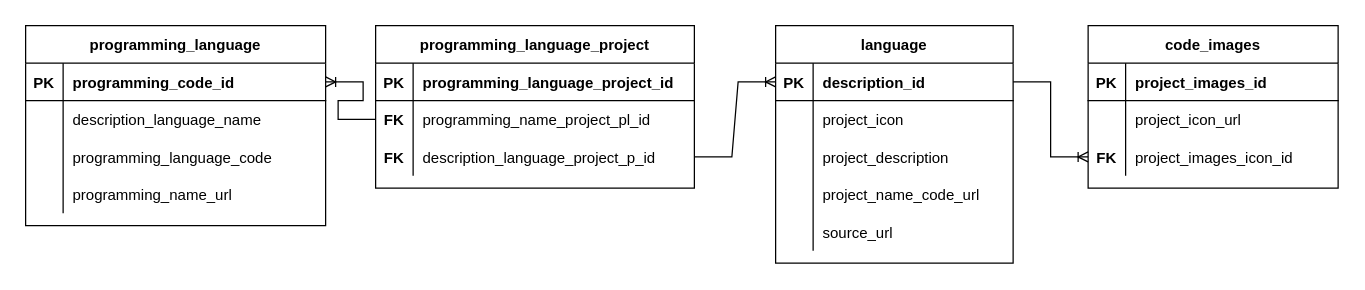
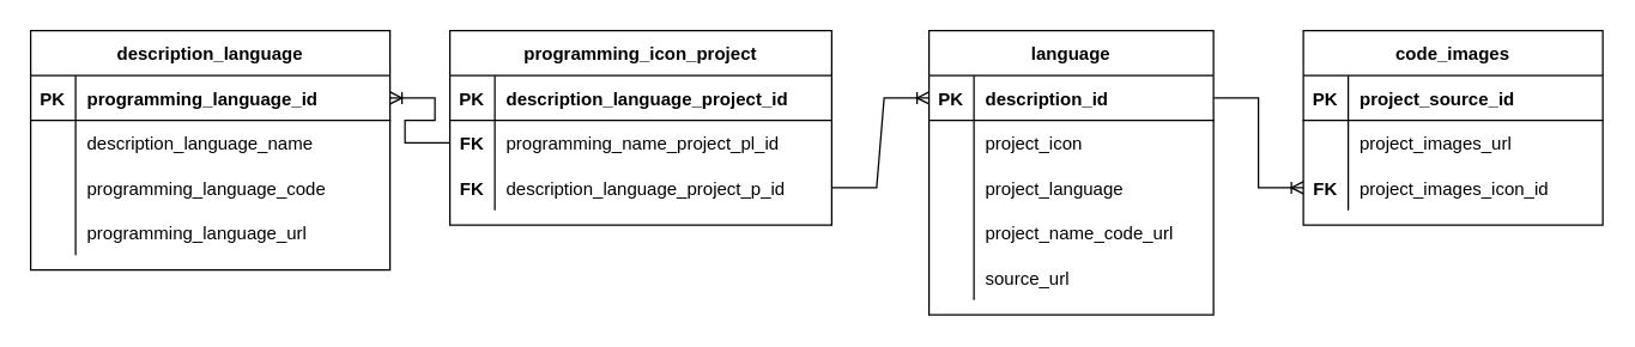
  <mxCell id="0" />
  <mxCell id="1" parent="0" />
  <mxCell id="2" value="language" style="shape=table;startSize=30;container=1;collapsible=1;childLayout=tableLayout;fixedRows=1;rowLines=0;fontStyle=1;align=center;resizeLast=1;" parent="1" vertex="1"><mxGeometry x="620" y="20" width="190" height="190" as="geometry" /></mxCell>
  <mxCell id="3" value="" style="shape=tableRow;horizontal=0;startSize=0;swimlaneHead=0;swimlaneBody=0;fillColor=none;collapsible=0;dropTarget=0;points=[[0,0.5],[1,0.5]];portConstraint=eastwest;top=0;left=0;right=0;bottom=1;" parent="2" vertex="1"><mxGeometry y="30" width="190" height="30" as="geometry" /></mxCell>
  <mxCell id="4" value="PK" style="shape=partialRectangle;connectable=0;fillColor=none;top=0;left=0;bottom=0;right=0;fontStyle=1;overflow=hidden;" parent="3" vertex="1"><mxGeometry width="30" height="30" as="geometry"><mxRectangle width="30" height="30" as="alternateBounds" /></mxGeometry></mxCell>
  <mxCell id="5" value="description_id" style="shape=partialRectangle;connectable=0;fillColor=none;top=0;left=0;bottom=0;right=0;align=left;spacingLeft=6;fontStyle=1;overflow=hidden;" parent="3" vertex="1"><mxGeometry x="30" width="160" height="30" as="geometry"><mxRectangle width="160" height="30" as="alternateBounds" /></mxGeometry></mxCell>
  <mxCell id="6" value="" style="shape=tableRow;horizontal=0;startSize=0;swimlaneHead=0;swimlaneBody=0;fillColor=none;collapsible=0;dropTarget=0;points=[[0,0.5],[1,0.5]];portConstraint=eastwest;top=0;left=0;right=0;bottom=0;" parent="2" vertex="1"><mxGeometry y="60" width="190" height="30" as="geometry" /></mxCell>
  <mxCell id="7" value="" style="shape=partialRectangle;connectable=0;fillColor=none;top=0;left=0;bottom=0;right=0;editable=1;overflow=hidden;" parent="6" vertex="1"><mxGeometry width="30" height="30" as="geometry"><mxRectangle width="30" height="30" as="alternateBounds" /></mxGeometry></mxCell>
  <mxCell id="8" value="project_icon" style="shape=partialRectangle;connectable=0;fillColor=none;top=0;left=0;bottom=0;right=0;align=left;spacingLeft=6;overflow=hidden;" parent="6" vertex="1"><mxGeometry x="30" width="160" height="30" as="geometry"><mxRectangle width="160" height="30" as="alternateBounds" /></mxGeometry></mxCell>
  <mxCell id="9" value="" style="shape=tableRow;horizontal=0;startSize=0;swimlaneHead=0;swimlaneBody=0;fillColor=none;collapsible=0;dropTarget=0;points=[[0,0.5],[1,0.5]];portConstraint=eastwest;top=0;left=0;right=0;bottom=0;" parent="2" vertex="1"><mxGeometry y="90" width="190" height="30" as="geometry" /></mxCell>
  <mxCell id="10" value="" style="shape=partialRectangle;connectable=0;fillColor=none;top=0;left=0;bottom=0;right=0;editable=1;overflow=hidden;" parent="9" vertex="1"><mxGeometry width="30" height="30" as="geometry"><mxRectangle width="30" height="30" as="alternateBounds" /></mxGeometry></mxCell>
- <mxCell id="11" value="project_description" style="shape=partialRectangle;connectable=0;fillColor=none;top=0;left=0;bottom=0;right=0;align=left;spacingLeft=6;overflow=hidden;" parent="9" vertex="1"><mxGeometry x="30" width="160" height="30" as="geometry"><mxRectangle width="160" height="30" as="alternateBounds" /></mxGeometry></mxCell>
+ <mxCell id="11" value="project_language" style="shape=partialRectangle;connectable=0;fillColor=none;top=0;left=0;bottom=0;right=0;align=left;spacingLeft=6;overflow=hidden;" parent="9" vertex="1"><mxGeometry x="30" width="160" height="30" as="geometry"><mxRectangle width="160" height="30" as="alternateBounds" /></mxGeometry></mxCell>
  <mxCell id="12" value="" style="shape=tableRow;horizontal=0;startSize=0;swimlaneHead=0;swimlaneBody=0;fillColor=none;collapsible=0;dropTarget=0;points=[[0,0.5],[1,0.5]];portConstraint=eastwest;top=0;left=0;right=0;bottom=0;" parent="2" vertex="1"><mxGeometry y="120" width="190" height="30" as="geometry" /></mxCell>
  <mxCell id="13" value="" style="shape=partialRectangle;connectable=0;fillColor=none;top=0;left=0;bottom=0;right=0;editable=1;overflow=hidden;" parent="12" vertex="1"><mxGeometry width="30" height="30" as="geometry"><mxRectangle width="30" height="30" as="alternateBounds" /></mxGeometry></mxCell>
  <mxCell id="14" value="project_name_code_url" style="shape=partialRectangle;connectable=0;fillColor=none;top=0;left=0;bottom=0;right=0;align=left;spacingLeft=6;overflow=hidden;" parent="12" vertex="1"><mxGeometry x="30" width="160" height="30" as="geometry"><mxRectangle width="160" height="30" as="alternateBounds" /></mxGeometry></mxCell>
  <mxCell id="15" style="shape=tableRow;horizontal=0;startSize=0;swimlaneHead=0;swimlaneBody=0;fillColor=none;collapsible=0;dropTarget=0;points=[[0,0.5],[1,0.5]];portConstraint=eastwest;top=0;left=0;right=0;bottom=0;" vertex="1" parent="2"><mxGeometry y="150" width="190" height="30" as="geometry" /></mxCell>
  <mxCell id="16" style="shape=partialRectangle;connectable=0;fillColor=none;top=0;left=0;bottom=0;right=0;editable=1;overflow=hidden;" vertex="1" parent="15"><mxGeometry width="30" height="30" as="geometry"><mxRectangle width="30" height="30" as="alternateBounds" /></mxGeometry></mxCell>
  <mxCell id="17" value="source_url" style="shape=partialRectangle;connectable=0;fillColor=none;top=0;left=0;bottom=0;right=0;align=left;spacingLeft=6;overflow=hidden;" vertex="1" parent="15"><mxGeometry x="30" width="160" height="30" as="geometry"><mxRectangle width="160" height="30" as="alternateBounds" /></mxGeometry></mxCell>
  <mxCell id="18" value="code_images" style="shape=table;startSize=30;container=1;collapsible=1;childLayout=tableLayout;fixedRows=1;rowLines=0;fontStyle=1;align=center;resizeLast=1;" vertex="1" parent="1"><mxGeometry x="870" y="20" width="200" height="130" as="geometry" /></mxCell>
  <mxCell id="19" value="" style="shape=tableRow;horizontal=0;startSize=0;swimlaneHead=0;swimlaneBody=0;fillColor=none;collapsible=0;dropTarget=0;points=[[0,0.5],[1,0.5]];portConstraint=eastwest;top=0;left=0;right=0;bottom=1;" vertex="1" parent="18"><mxGeometry y="30" width="200" height="30" as="geometry" /></mxCell>
  <mxCell id="20" value="PK" style="shape=partialRectangle;connectable=0;fillColor=none;top=0;left=0;bottom=0;right=0;fontStyle=1;overflow=hidden;" vertex="1" parent="19"><mxGeometry width="30" height="30" as="geometry"><mxRectangle width="30" height="30" as="alternateBounds" /></mxGeometry></mxCell>
- <mxCell id="21" value="project_images_id" style="shape=partialRectangle;connectable=0;fillColor=none;top=0;left=0;bottom=0;right=0;align=left;spacingLeft=6;fontStyle=1;overflow=hidden;" vertex="1" parent="19"><mxGeometry x="30" width="170" height="30" as="geometry"><mxRectangle width="170" height="30" as="alternateBounds" /></mxGeometry></mxCell>
+ <mxCell id="21" value="project_source_id" style="shape=partialRectangle;connectable=0;fillColor=none;top=0;left=0;bottom=0;right=0;align=left;spacingLeft=6;fontStyle=1;overflow=hidden;" vertex="1" parent="19"><mxGeometry x="30" width="170" height="30" as="geometry"><mxRectangle width="170" height="30" as="alternateBounds" /></mxGeometry></mxCell>
  <mxCell id="22" value="" style="shape=tableRow;horizontal=0;startSize=0;swimlaneHead=0;swimlaneBody=0;fillColor=none;collapsible=0;dropTarget=0;points=[[0,0.5],[1,0.5]];portConstraint=eastwest;top=0;left=0;right=0;bottom=0;" vertex="1" parent="18"><mxGeometry y="60" width="200" height="30" as="geometry" /></mxCell>
  <mxCell id="23" value="" style="shape=partialRectangle;connectable=0;fillColor=none;top=0;left=0;bottom=0;right=0;editable=1;overflow=hidden;" vertex="1" parent="22"><mxGeometry width="30" height="30" as="geometry"><mxRectangle width="30" height="30" as="alternateBounds" /></mxGeometry></mxCell>
- <mxCell id="24" value="project_icon_url" style="shape=partialRectangle;connectable=0;fillColor=none;top=0;left=0;bottom=0;right=0;align=left;spacingLeft=6;overflow=hidden;" vertex="1" parent="22"><mxGeometry x="30" width="170" height="30" as="geometry"><mxRectangle width="170" height="30" as="alternateBounds" /></mxGeometry></mxCell>
+ <mxCell id="24" value="project_images_url" style="shape=partialRectangle;connectable=0;fillColor=none;top=0;left=0;bottom=0;right=0;align=left;spacingLeft=6;overflow=hidden;" vertex="1" parent="22"><mxGeometry x="30" width="170" height="30" as="geometry"><mxRectangle width="170" height="30" as="alternateBounds" /></mxGeometry></mxCell>
  <mxCell id="25" style="shape=tableRow;horizontal=0;startSize=0;swimlaneHead=0;swimlaneBody=0;fillColor=none;collapsible=0;dropTarget=0;points=[[0,0.5],[1,0.5]];portConstraint=eastwest;top=0;left=0;right=0;bottom=0;" vertex="1" parent="18"><mxGeometry y="90" width="200" height="30" as="geometry" /></mxCell>
  <mxCell id="26" value="FK" style="shape=partialRectangle;connectable=0;fillColor=none;top=0;left=0;bottom=0;right=0;editable=1;overflow=hidden;fontStyle=1" vertex="1" parent="25"><mxGeometry width="30" height="30" as="geometry"><mxRectangle width="30" height="30" as="alternateBounds" /></mxGeometry></mxCell>
  <mxCell id="27" value="project_images_icon_id" style="shape=partialRectangle;connectable=0;fillColor=none;top=0;left=0;bottom=0;right=0;align=left;spacingLeft=6;overflow=hidden;" vertex="1" parent="25"><mxGeometry x="30" width="170" height="30" as="geometry"><mxRectangle width="170" height="30" as="alternateBounds" /></mxGeometry></mxCell>
  <mxCell id="28" value="" style="edgeStyle=entityRelationEdgeStyle;fontSize=12;html=1;endArrow=ERoneToMany;rounded=0;entryX=0;entryY=0.5;entryDx=0;entryDy=0;exitX=1;exitY=0.5;exitDx=0;exitDy=0;" edge="1" parent="1" source="3" target="25"><mxGeometry width="100" height="100" relative="1" as="geometry"><mxPoint x="660" y="40" as="sourcePoint" /><mxPoint x="760" as="targetPoint" y="-60" /></mxGeometry></mxCell>
- <mxCell id="29" value="programming_language" style="shape=table;startSize=30;container=1;collapsible=1;childLayout=tableLayout;fixedRows=1;rowLines=0;fontStyle=1;align=center;resizeLast=1;" vertex="1" parent="1"><mxGeometry x="20" y="20" width="240" height="160" as="geometry" /></mxCell>
+ <mxCell id="29" value="description_language" style="shape=table;startSize=30;container=1;collapsible=1;childLayout=tableLayout;fixedRows=1;rowLines=0;fontStyle=1;align=center;resizeLast=1;" vertex="1" parent="1"><mxGeometry x="20" y="20" width="240" height="160" as="geometry" /></mxCell>
  <mxCell id="30" value="" style="shape=tableRow;horizontal=0;startSize=0;swimlaneHead=0;swimlaneBody=0;fillColor=none;collapsible=0;dropTarget=0;points=[[0,0.5],[1,0.5]];portConstraint=eastwest;top=0;left=0;right=0;bottom=1;" vertex="1" parent="29"><mxGeometry y="30" width="240" height="30" as="geometry" /></mxCell>
  <mxCell id="31" value="PK" style="shape=partialRectangle;connectable=0;fillColor=none;top=0;left=0;bottom=0;right=0;fontStyle=1;overflow=hidden;" vertex="1" parent="30"><mxGeometry width="30" height="30" as="geometry"><mxRectangle width="30" height="30" as="alternateBounds" /></mxGeometry></mxCell>
- <mxCell id="32" value="programming_code_id" style="shape=partialRectangle;connectable=0;fillColor=none;top=0;left=0;bottom=0;right=0;align=left;spacingLeft=6;fontStyle=1;overflow=hidden;" vertex="1" parent="30"><mxGeometry x="30" width="210" height="30" as="geometry"><mxRectangle width="210" height="30" as="alternateBounds" /></mxGeometry></mxCell>
+ <mxCell id="32" value="programming_language_id" style="shape=partialRectangle;connectable=0;fillColor=none;top=0;left=0;bottom=0;right=0;align=left;spacingLeft=6;fontStyle=1;overflow=hidden;" vertex="1" parent="30"><mxGeometry x="30" width="210" height="30" as="geometry"><mxRectangle width="210" height="30" as="alternateBounds" /></mxGeometry></mxCell>
  <mxCell id="33" value="" style="shape=tableRow;horizontal=0;startSize=0;swimlaneHead=0;swimlaneBody=0;fillColor=none;collapsible=0;dropTarget=0;points=[[0,0.5],[1,0.5]];portConstraint=eastwest;top=0;left=0;right=0;bottom=0;" vertex="1" parent="29"><mxGeometry y="60" width="240" height="30" as="geometry" /></mxCell>
  <mxCell id="34" value="" style="shape=partialRectangle;connectable=0;fillColor=none;top=0;left=0;bottom=0;right=0;editable=1;overflow=hidden;" vertex="1" parent="33"><mxGeometry width="30" height="30" as="geometry"><mxRectangle width="30" height="30" as="alternateBounds" /></mxGeometry></mxCell>
  <mxCell id="35" value="description_language_name" style="shape=partialRectangle;connectable=0;fillColor=none;top=0;left=0;bottom=0;right=0;align=left;spacingLeft=6;overflow=hidden;" vertex="1" parent="33"><mxGeometry x="30" width="210" height="30" as="geometry"><mxRectangle width="210" height="30" as="alternateBounds" /></mxGeometry></mxCell>
  <mxCell id="36" value="" style="shape=tableRow;horizontal=0;startSize=0;swimlaneHead=0;swimlaneBody=0;fillColor=none;collapsible=0;dropTarget=0;points=[[0,0.5],[1,0.5]];portConstraint=eastwest;top=0;left=0;right=0;bottom=0;" vertex="1" parent="29"><mxGeometry y="90" width="240" height="30" as="geometry" /></mxCell>
  <mxCell id="37" value="" style="shape=partialRectangle;connectable=0;fillColor=none;top=0;left=0;bottom=0;right=0;editable=1;overflow=hidden;" vertex="1" parent="36"><mxGeometry width="30" height="30" as="geometry"><mxRectangle width="30" height="30" as="alternateBounds" /></mxGeometry></mxCell>
  <mxCell id="38" value="programming_language_code" style="shape=partialRectangle;connectable=0;fillColor=none;top=0;left=0;bottom=0;right=0;align=left;spacingLeft=6;overflow=hidden;" vertex="1" parent="36"><mxGeometry x="30" width="210" height="30" as="geometry"><mxRectangle width="210" height="30" as="alternateBounds" /></mxGeometry></mxCell>
  <mxCell id="39" style="shape=tableRow;horizontal=0;startSize=0;swimlaneHead=0;swimlaneBody=0;fillColor=none;collapsible=0;dropTarget=0;points=[[0,0.5],[1,0.5]];portConstraint=eastwest;top=0;left=0;right=0;bottom=0;" vertex="1" parent="29"><mxGeometry y="120" width="240" height="30" as="geometry" /></mxCell>
  <mxCell id="40" style="shape=partialRectangle;connectable=0;fillColor=none;top=0;left=0;bottom=0;right=0;editable=1;overflow=hidden;" vertex="1" parent="39"><mxGeometry width="30" height="30" as="geometry"><mxRectangle width="30" height="30" as="alternateBounds" /></mxGeometry></mxCell>
- <mxCell id="41" value="programming_name_url" style="shape=partialRectangle;connectable=0;fillColor=none;top=0;left=0;bottom=0;right=0;align=left;spacingLeft=6;overflow=hidden;" vertex="1" parent="39"><mxGeometry x="30" width="210" height="30" as="geometry"><mxRectangle width="210" height="30" as="alternateBounds" /></mxGeometry></mxCell>
- <mxCell id="42" value="programming_language_project" style="shape=table;startSize=30;container=1;collapsible=1;childLayout=tableLayout;fixedRows=1;rowLines=0;fontStyle=1;align=center;resizeLast=1;" vertex="1" parent="1"><mxGeometry x="300" y="20" width="255" height="130" as="geometry" /></mxCell>
+ <mxCell id="41" value="programming_language_url" style="shape=partialRectangle;connectable=0;fillColor=none;top=0;left=0;bottom=0;right=0;align=left;spacingLeft=6;overflow=hidden;" vertex="1" parent="39"><mxGeometry x="30" width="210" height="30" as="geometry"><mxRectangle width="210" height="30" as="alternateBounds" /></mxGeometry></mxCell>
+ <mxCell id="42" value="programming_icon_project" style="shape=table;startSize=30;container=1;collapsible=1;childLayout=tableLayout;fixedRows=1;rowLines=0;fontStyle=1;align=center;resizeLast=1;" vertex="1" parent="1"><mxGeometry x="300" y="20" width="255" height="130" as="geometry" /></mxCell>
  <mxCell id="43" value="" style="shape=tableRow;horizontal=0;startSize=0;swimlaneHead=0;swimlaneBody=0;fillColor=none;collapsible=0;dropTarget=0;points=[[0,0.5],[1,0.5]];portConstraint=eastwest;top=0;left=0;right=0;bottom=1;" vertex="1" parent="42"><mxGeometry y="30" width="255" height="30" as="geometry" /></mxCell>
  <mxCell id="44" value="PK" style="shape=partialRectangle;connectable=0;fillColor=none;top=0;left=0;bottom=0;right=0;fontStyle=1;overflow=hidden;" vertex="1" parent="43"><mxGeometry width="30" height="30" as="geometry"><mxRectangle width="30" height="30" as="alternateBounds" /></mxGeometry></mxCell>
- <mxCell id="45" value="programming_language_project_id" style="shape=partialRectangle;connectable=0;fillColor=none;top=0;left=0;bottom=0;right=0;align=left;spacingLeft=6;fontStyle=1;overflow=hidden;" vertex="1" parent="43"><mxGeometry x="30" width="225" height="30" as="geometry"><mxRectangle width="225" height="30" as="alternateBounds" /></mxGeometry></mxCell>
+ <mxCell id="45" value="description_language_project_id" style="shape=partialRectangle;connectable=0;fillColor=none;top=0;left=0;bottom=0;right=0;align=left;spacingLeft=6;fontStyle=1;overflow=hidden;" vertex="1" parent="43"><mxGeometry x="30" width="225" height="30" as="geometry"><mxRectangle width="225" height="30" as="alternateBounds" /></mxGeometry></mxCell>
  <mxCell id="46" value="" style="shape=tableRow;horizontal=0;startSize=0;swimlaneHead=0;swimlaneBody=0;fillColor=none;collapsible=0;dropTarget=0;points=[[0,0.5],[1,0.5]];portConstraint=eastwest;top=0;left=0;right=0;bottom=0;" vertex="1" parent="42"><mxGeometry y="60" width="255" height="30" as="geometry" /></mxCell>
  <mxCell id="47" value="FK" style="shape=partialRectangle;connectable=0;fillColor=none;top=0;left=0;bottom=0;right=0;editable=1;overflow=hidden;fontStyle=1" vertex="1" parent="46"><mxGeometry width="30" height="30" as="geometry"><mxRectangle width="30" height="30" as="alternateBounds" /></mxGeometry></mxCell>
  <mxCell id="48" value="programming_name_project_pl_id" style="shape=partialRectangle;connectable=0;fillColor=none;top=0;left=0;bottom=0;right=0;align=left;spacingLeft=6;overflow=hidden;" vertex="1" parent="46"><mxGeometry x="30" width="225" height="30" as="geometry"><mxRectangle width="225" height="30" as="alternateBounds" /></mxGeometry></mxCell>
  <mxCell id="49" style="shape=tableRow;horizontal=0;startSize=0;swimlaneHead=0;swimlaneBody=0;fillColor=none;collapsible=0;dropTarget=0;points=[[0,0.5],[1,0.5]];portConstraint=eastwest;top=0;left=0;right=0;bottom=0;" vertex="1" parent="42"><mxGeometry y="90" width="255" height="30" as="geometry" /></mxCell>
  <mxCell id="50" value="FK" style="shape=partialRectangle;connectable=0;fillColor=none;top=0;left=0;bottom=0;right=0;editable=1;overflow=hidden;fontStyle=1" vertex="1" parent="49"><mxGeometry width="30" height="30" as="geometry"><mxRectangle width="30" height="30" as="alternateBounds" /></mxGeometry></mxCell>
  <mxCell id="51" value="description_language_project_p_id" style="shape=partialRectangle;connectable=0;fillColor=none;top=0;left=0;bottom=0;right=0;align=left;spacingLeft=6;overflow=hidden;" vertex="1" parent="49"><mxGeometry x="30" width="225" height="30" as="geometry"><mxRectangle width="225" height="30" as="alternateBounds" /></mxGeometry></mxCell>
  <mxCell id="52" value="" style="edgeStyle=entityRelationEdgeStyle;fontSize=12;html=1;endArrow=ERoneToMany;rounded=0;entryX=0;entryY=0.5;entryDx=0;entryDy=0;exitX=1;exitY=0.5;exitDx=0;exitDy=0;" edge="1" parent="1" source="49" target="3"><mxGeometry width="100" height="100" relative="1" as="geometry"><mxPoint x="490" y="380" as="sourcePoint" /><mxPoint x="590" y="280" as="targetPoint" /></mxGeometry></mxCell>
  <mxCell id="53" value="" style="edgeStyle=entityRelationEdgeStyle;fontSize=12;html=1;endArrow=ERoneToMany;rounded=0;entryX=1;entryY=0.5;entryDx=0;entryDy=0;exitX=0;exitY=0.5;exitDx=0;exitDy=0;" edge="1" parent="1" source="46" target="30"><mxGeometry width="100" height="100" relative="1" as="geometry"><mxPoint x="595" y="129" as="sourcePoint" /><mxPoint x="700" y="55" as="targetPoint" /></mxGeometry></mxCell>
